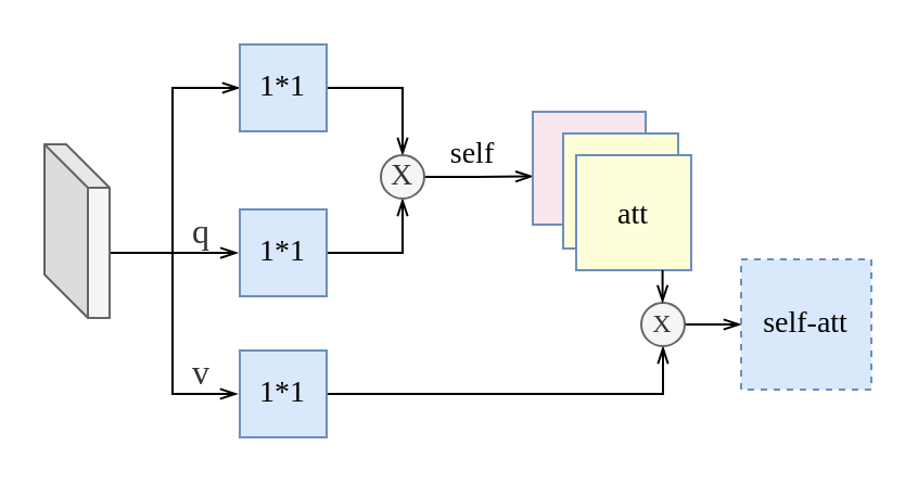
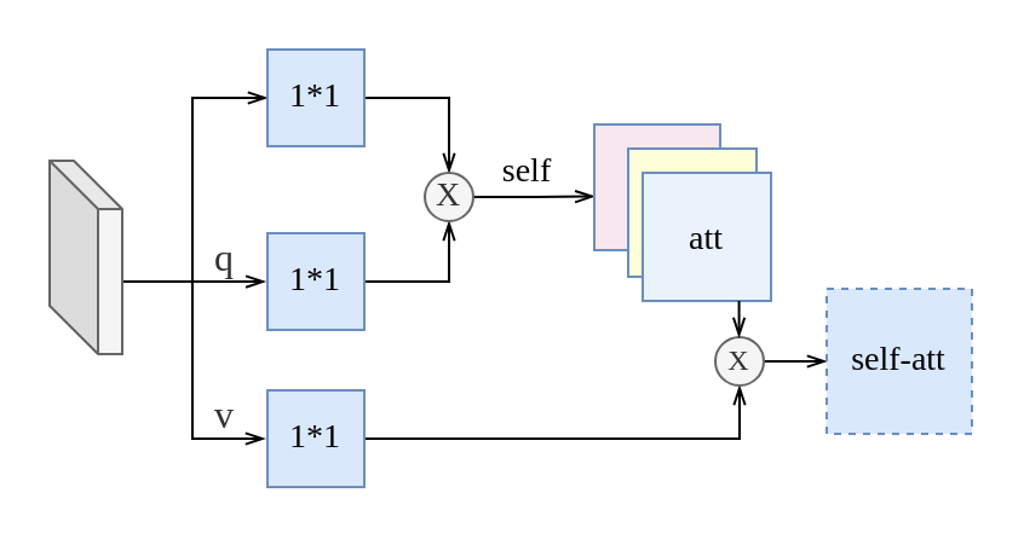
  <mxCell id="0" />
  <mxCell id="1" parent="0" />
  <mxCell id="2" style="edgeStyle=orthogonalEdgeStyle;rounded=0;orthogonalLoop=1;jettySize=auto;html=1;exitX=1;exitY=0.5;exitDx=0;exitDy=0;entryX=0.5;entryY=0;entryDx=0;entryDy=0;endArrow=openThin;endFill=0;strokeWidth=1;" parent="1" source="22" target="7" edge="1"><mxGeometry relative="1" as="geometry"><mxPoint x="151" y="31.5" as="sourcePoint" /></mxGeometry></mxCell>
  <mxCell id="3" style="edgeStyle=orthogonalEdgeStyle;rounded=0;orthogonalLoop=1;jettySize=auto;html=1;exitX=1;exitY=0.5;exitDx=0;exitDy=0;entryX=0.5;entryY=1;entryDx=0;entryDy=0;endArrow=openThin;endFill=0;strokeWidth=1;" parent="1" source="4" target="7" edge="1"><mxGeometry relative="1" as="geometry" /></mxCell>
  <mxCell id="4" value="&lt;font style=&quot;font-size: 14px&quot; face=&quot;Times New Roman&quot;&gt;1*1&lt;/font&gt;" style="whiteSpace=wrap;html=1;aspect=fixed;fillColor=#dae8fc;strokeColor=#6c8ebf;" parent="1" vertex="1"><mxGeometry x="110" y="96" width="40" height="40" as="geometry" /></mxCell>
  <mxCell id="5" style="edgeStyle=orthogonalEdgeStyle;rounded=0;orthogonalLoop=1;jettySize=auto;html=1;exitX=1;exitY=0.5;exitDx=0;exitDy=0;entryX=0.5;entryY=1;entryDx=0;entryDy=0;strokeWidth=1;endArrow=openThin;endFill=0;" parent="1" source="23" target="11" edge="1"><mxGeometry relative="1" as="geometry"><mxPoint x="160" y="191" as="sourcePoint" /></mxGeometry></mxCell>
  <mxCell id="6" style="edgeStyle=orthogonalEdgeStyle;rounded=0;orthogonalLoop=1;jettySize=auto;html=1;exitX=1;exitY=0.5;exitDx=0;exitDy=0;endArrow=openThin;endFill=0;strokeWidth=1;entryX=0.003;entryY=0.573;entryDx=0;entryDy=0;entryPerimeter=0;" parent="1" source="7" target="9" edge="1"><mxGeometry relative="1" as="geometry"><mxPoint x="239.064" y="81.056" as="targetPoint" /></mxGeometry></mxCell>
  <mxCell id="7" value="&lt;font style=&quot;font-size: 14px&quot; face=&quot;Times New Roman&quot;&gt;X&lt;/font&gt;" style="ellipse;whiteSpace=wrap;html=1;aspect=fixed;fillColor=#f5f5f5;strokeColor=#666666;fontColor=#333333;" parent="1" vertex="1"><mxGeometry x="175" y="71" width="20" height="20" as="geometry" /></mxCell>
  <mxCell id="8" value="&lt;font face=&quot;Times New Roman&quot; style=&quot;font-size: 14px&quot;&gt;self&lt;/font&gt;" style="text;html=1;resizable=0;autosize=1;align=center;verticalAlign=middle;points=[];fillColor=none;strokeColor=none;rounded=0;" parent="1" vertex="1"><mxGeometry x="189" y="62" width="56" height="17" as="geometry" /></mxCell>
  <mxCell id="9" value="" style="whiteSpace=wrap;html=1;aspect=fixed;fillColor=#F8E7EE;strokeColor=#6c8ebf;" parent="1" vertex="1"><mxGeometry x="245" y="51" width="52" height="52" as="geometry" /></mxCell>
  <mxCell id="10" style="edgeStyle=orthogonalEdgeStyle;rounded=0;orthogonalLoop=1;jettySize=auto;html=1;exitX=1;exitY=0.5;exitDx=0;exitDy=0;entryX=0;entryY=0.5;entryDx=0;entryDy=0;strokeWidth=1;strokeColor=#000000;endArrow=openThin;endFill=0;" parent="1" source="11" target="12" edge="1"><mxGeometry relative="1" as="geometry"><mxPoint x="365" y="151" as="targetPoint" /></mxGeometry></mxCell>
  <mxCell id="11" value="&lt;font face=&quot;Times New Roman&quot;&gt;X&lt;/font&gt;" style="ellipse;whiteSpace=wrap;html=1;aspect=fixed;fillColor=#f5f5f5;strokeColor=#666666;fontColor=#333333;" parent="1" vertex="1"><mxGeometry x="295" y="139" width="20" height="20" as="geometry" /></mxCell>
  <mxCell id="12" value="&lt;font face=&quot;Times New Roman&quot; style=&quot;font-size: 14px&quot;&gt;self-att&lt;/font&gt;" style="whiteSpace=wrap;html=1;aspect=fixed;fillColor=#dae8fc;strokeColor=#6c8ebf;dashed=1;" parent="1" vertex="1"><mxGeometry x="341" y="119" width="60" height="60" as="geometry" /></mxCell>
  <mxCell id="13" style="edgeStyle=orthogonalEdgeStyle;rounded=0;orthogonalLoop=1;jettySize=auto;html=1;exitX=0;exitY=0;exitDx=30;exitDy=50;exitPerimeter=0;strokeWidth=1;endArrow=openThin;endFill=0;entryX=0;entryY=0.5;entryDx=0;entryDy=0;" parent="1" source="16" target="22" edge="1"><mxGeometry relative="1" as="geometry"><mxPoint x="110" y="45" as="targetPoint" /><Array as="points"><mxPoint x="79" y="116" /><mxPoint x="79" y="40" /></Array></mxGeometry></mxCell>
  <mxCell id="14" style="edgeStyle=orthogonalEdgeStyle;rounded=0;orthogonalLoop=1;jettySize=auto;html=1;exitX=0;exitY=0;exitDx=30.0;exitDy=50;exitPerimeter=0;endArrow=openThin;endFill=0;strokeWidth=1;" parent="1" source="16" edge="1"><mxGeometry relative="1" as="geometry"><mxPoint x="109.139" y="116.039" as="targetPoint" /></mxGeometry></mxCell>
  <mxCell id="15" style="edgeStyle=orthogonalEdgeStyle;rounded=0;orthogonalLoop=1;jettySize=auto;html=1;exitX=0;exitY=0;exitDx=30;exitDy=50;exitPerimeter=0;entryX=0;entryY=0.5;entryDx=0;entryDy=0;endArrow=openThin;endFill=0;strokeWidth=1;" parent="1" edge="1"><mxGeometry relative="1" as="geometry"><mxPoint x="49" y="116" as="sourcePoint" /><mxPoint x="109" y="181" as="targetPoint" /><Array as="points"><mxPoint x="79" y="116" /><mxPoint x="79" y="181" /></Array></mxGeometry></mxCell>
  <mxCell id="16" value="" style="shape=cube;whiteSpace=wrap;html=1;boundedLbl=1;backgroundOutline=1;darkOpacity=0.05;darkOpacity2=0.1;strokeColor=#666666;fillColor=#f5f5f5;fontColor=#333333;" parent="1" vertex="1"><mxGeometry x="20" y="66" width="30" height="80" as="geometry" /></mxCell>
  <mxCell id="17" value="" style="whiteSpace=wrap;html=1;aspect=fixed;fillColor=#FEFFD9;strokeColor=#6c8ebf;" parent="1" vertex="1"><mxGeometry x="259" y="61" width="53" height="53" as="geometry" /></mxCell>
- <mxCell id="18" value="&lt;span style=&quot;font-size: 14px&quot;&gt;&lt;font face=&quot;Times New Roman&quot; style=&quot;font-size: 14px&quot;&gt;att&lt;/font&gt;&lt;/span&gt;" style="whiteSpace=wrap;html=1;aspect=fixed;fillColor=#feffd9;strokeColor=#6c8ebf;" parent="1" vertex="1"><mxGeometry x="265" y="71" width="53" height="53" as="geometry" /></mxCell>
+ <mxCell id="18" value="&lt;span style=&quot;font-size: 14px&quot;&gt;&lt;font face=&quot;Times New Roman&quot; style=&quot;font-size: 14px&quot;&gt;att&lt;/font&gt;&lt;/span&gt;" style="whiteSpace=wrap;html=1;aspect=fixed;fillColor=#EAF3FC;strokeColor=#6c8ebf;" parent="1" vertex="1"><mxGeometry x="265" y="71" width="53" height="53" as="geometry" /></mxCell>
  <mxCell id="19" value="" style="endArrow=openThin;html=1;strokeColor=#000000;strokeWidth=1;entryX=0.5;entryY=0;entryDx=0;entryDy=0;endFill=0;" parent="1" edge="1"><mxGeometry width="50" height="50" relative="1" as="geometry"><mxPoint x="304.8" y="124" as="sourcePoint" /><mxPoint x="304.8" y="139" as="targetPoint" /></mxGeometry></mxCell>
  <mxCell id="20" value="&lt;span style=&quot;color: rgb(51 , 51 , 51) ; font-family: &amp;#34;pingfang sc&amp;#34; , &amp;#34;lantinghei sc&amp;#34; , &amp;#34;microsoft yahei&amp;#34; , &amp;#34;arial&amp;#34; , , sans-serif , &amp;#34;tahoma&amp;#34; ; font-size: 16px ; background-color: rgb(255 , 255 , 255)&quot;&gt;&lt;font face=&quot;Times New Roman&quot;&gt;q&lt;/font&gt;&lt;/span&gt;" style="text;html=1;resizable=0;autosize=1;align=center;verticalAlign=middle;points=[];fillColor=none;strokeColor=none;rounded=0;" parent="1" vertex="1"><mxGeometry x="83" y="96" width="18" height="19" as="geometry" /></mxCell>
  <mxCell id="21" value="&lt;span style=&quot;color: rgb(51 , 51 , 51) ; font-family: &amp;#34;pingfang sc&amp;#34; , &amp;#34;lantinghei sc&amp;#34; , &amp;#34;microsoft yahei&amp;#34; , &amp;#34;arial&amp;#34; , , sans-serif , &amp;#34;tahoma&amp;#34; ; font-size: 16px ; background-color: rgb(255 , 255 , 255)&quot;&gt;&lt;font face=&quot;Times New Roman&quot;&gt;v&lt;/font&gt;&lt;/span&gt;" style="text;html=1;resizable=0;autosize=1;align=center;verticalAlign=middle;points=[];fillColor=none;strokeColor=none;rounded=0;" parent="1" vertex="1"><mxGeometry x="83" y="161" width="18" height="19" as="geometry" /></mxCell>
  <mxCell id="22" value="&lt;font style=&quot;font-size: 14px&quot; face=&quot;Times New Roman&quot;&gt;1*1&lt;/font&gt;" style="whiteSpace=wrap;html=1;aspect=fixed;fillColor=#dae8fc;strokeColor=#6c8ebf;" parent="1" vertex="1"><mxGeometry x="110" y="20" width="40" height="40" as="geometry" /></mxCell>
  <mxCell id="23" value="&lt;font style=&quot;font-size: 14px&quot; face=&quot;Times New Roman&quot;&gt;1*1&lt;/font&gt;" style="whiteSpace=wrap;html=1;aspect=fixed;fillColor=#dae8fc;strokeColor=#6c8ebf;" parent="1" vertex="1"><mxGeometry x="110" y="161" width="40" height="40" as="geometry" /></mxCell>
